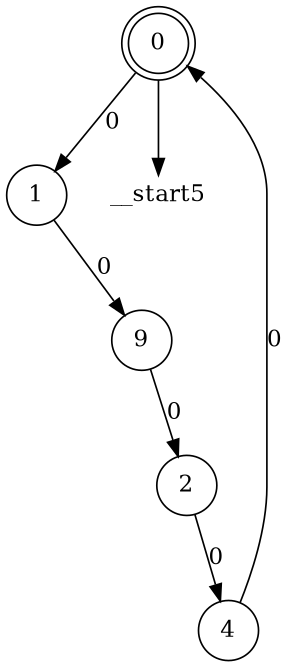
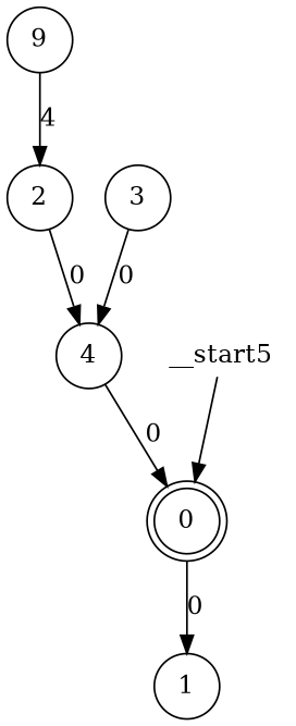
  digraph {
    node [shape=circle]
    n1 [label=0 shape=doublecircle]
    n2 [label=1]
    n3 [label=9]
    n4 [label=2]
    n5 [label=4]
+   n6 [label=3]
    n7 [height=0 label=__start5 shape=none width=0]
    n1 -> n2 [label=0]
-   n2 -> n3 [label=0]
-   n3 -> n4 [label=0]
+   n3 -> n4 [label=4]
    n4 -> n5 [label=0]
    n5 -> n1 [label=0]
-   n1 -> n7
+   n6 -> n5 [label=0]
+   n7 -> n1
  }
